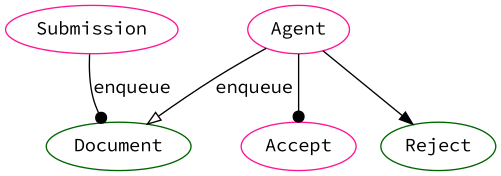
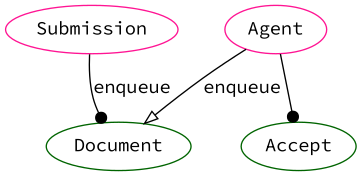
  digraph {
    fontname="Source Code Pro"
    rankdir=TB
    splines=true
    node [color=darkgreen fontname="Source Code Pro"]
    edge [arrowhead=dot fontname="Source Code Pro"]
    n1 [color=deeppink label=Submission]
    n2 [label=Document]
    n3 [color=deeppink label=Agent]
-   n4 [color=deeppink label=Accept]
-   n5 [label=Reject]
+   n4 [label=Accept]
    n1 -> n2 [label=enqueue]
    n3 -> n2 [arrowhead=onormal label=enqueue]
    n3 -> n4
-   n3 -> n5 [arrowhead=normal]
  }
